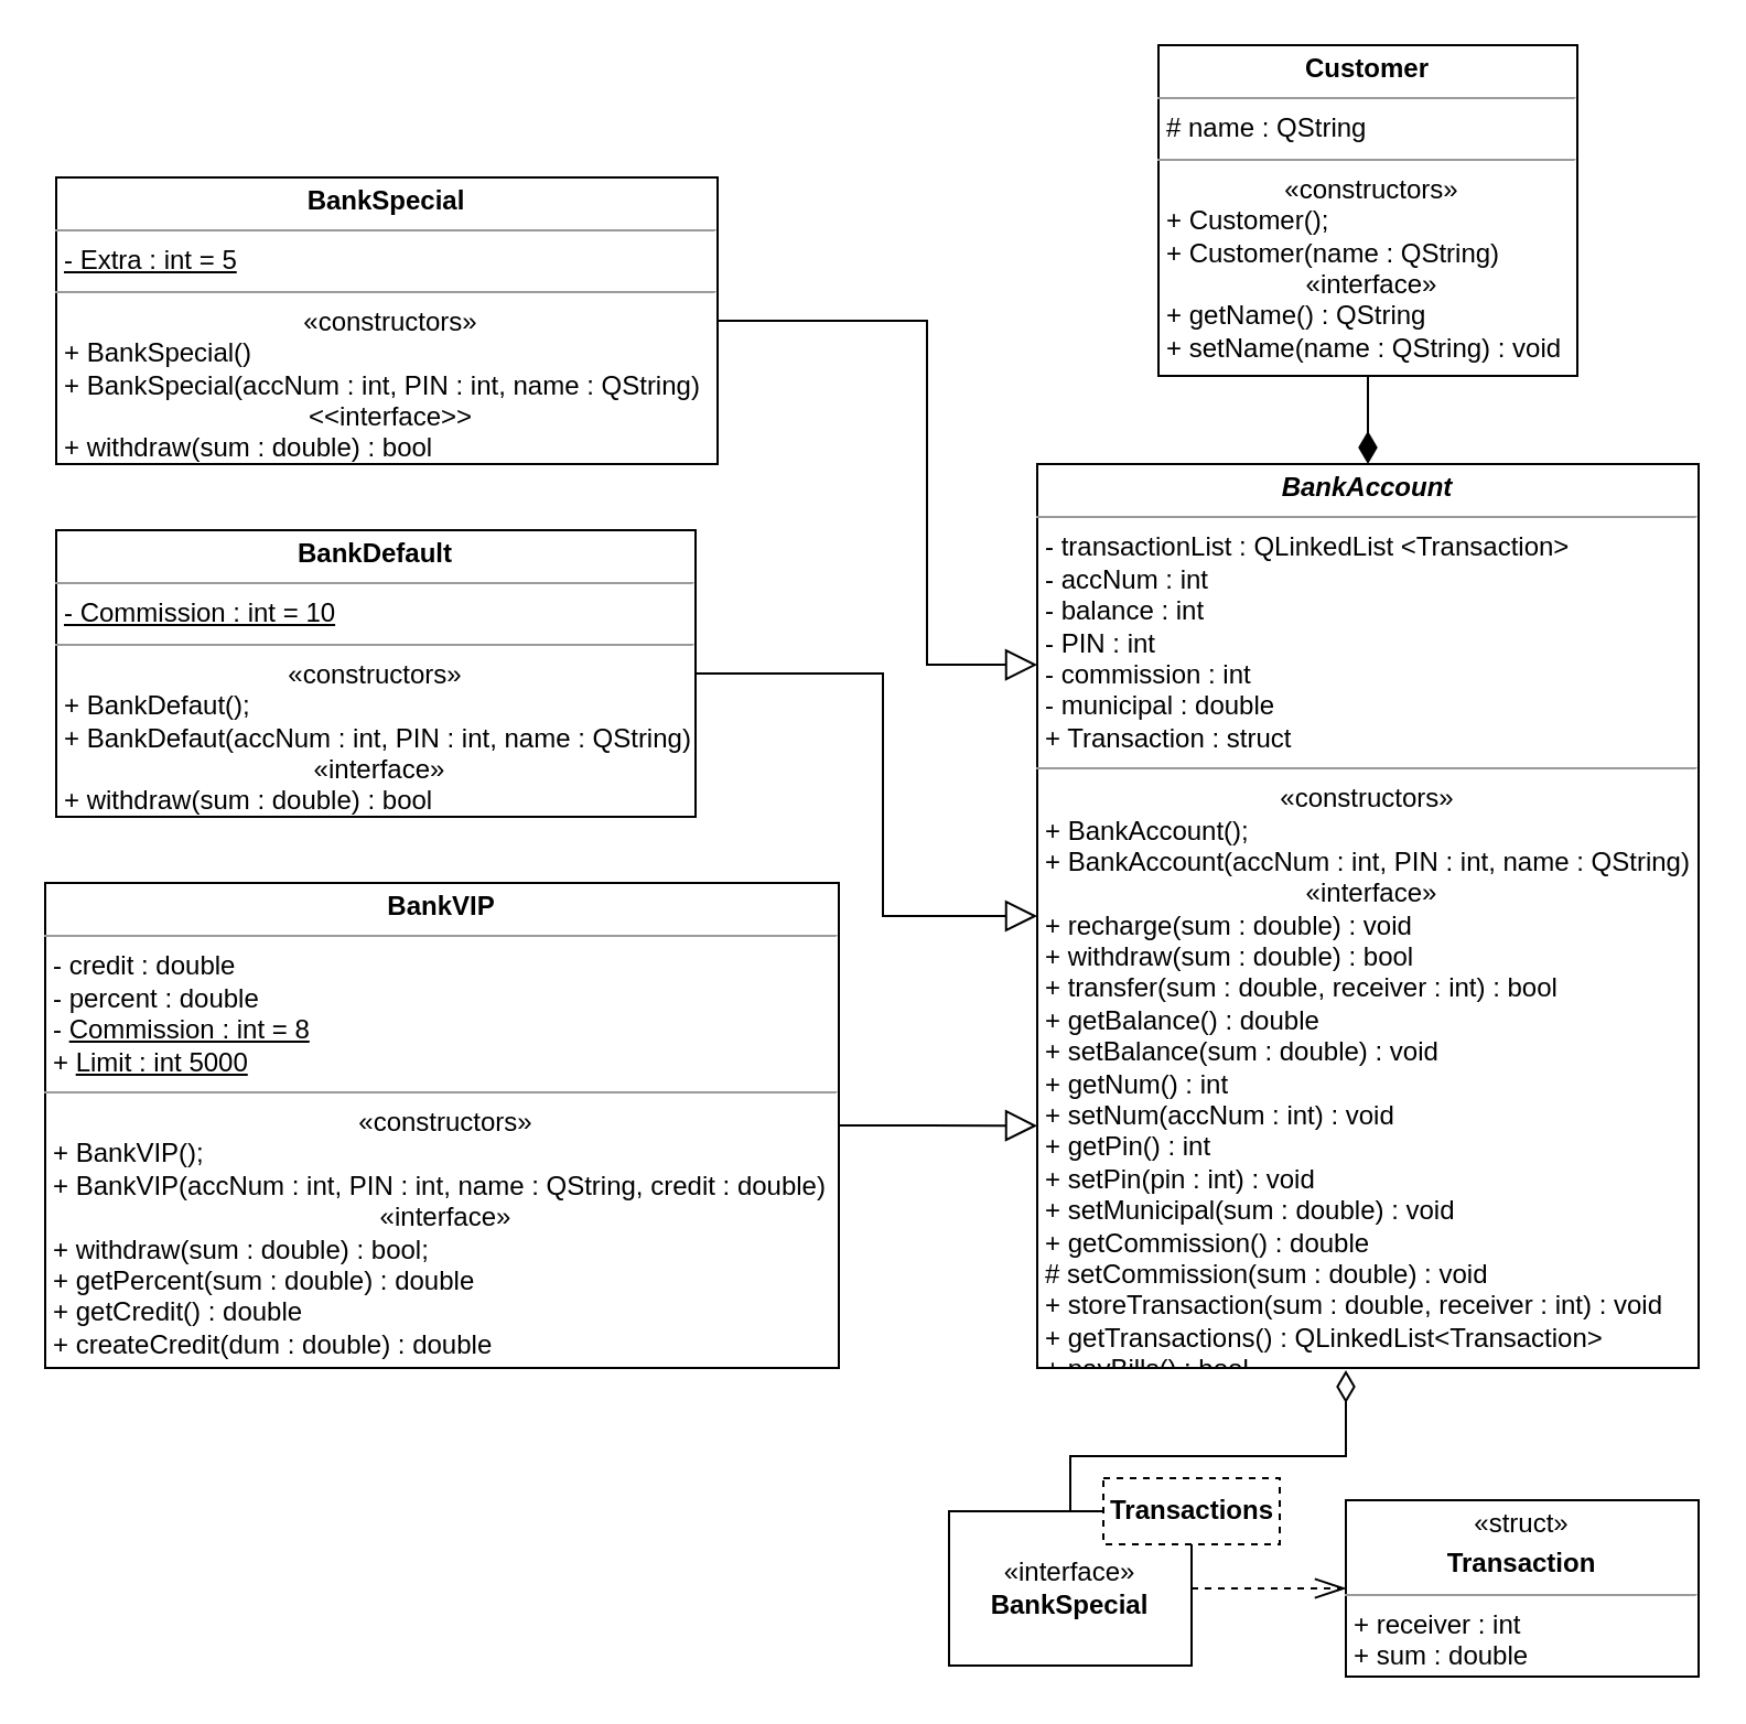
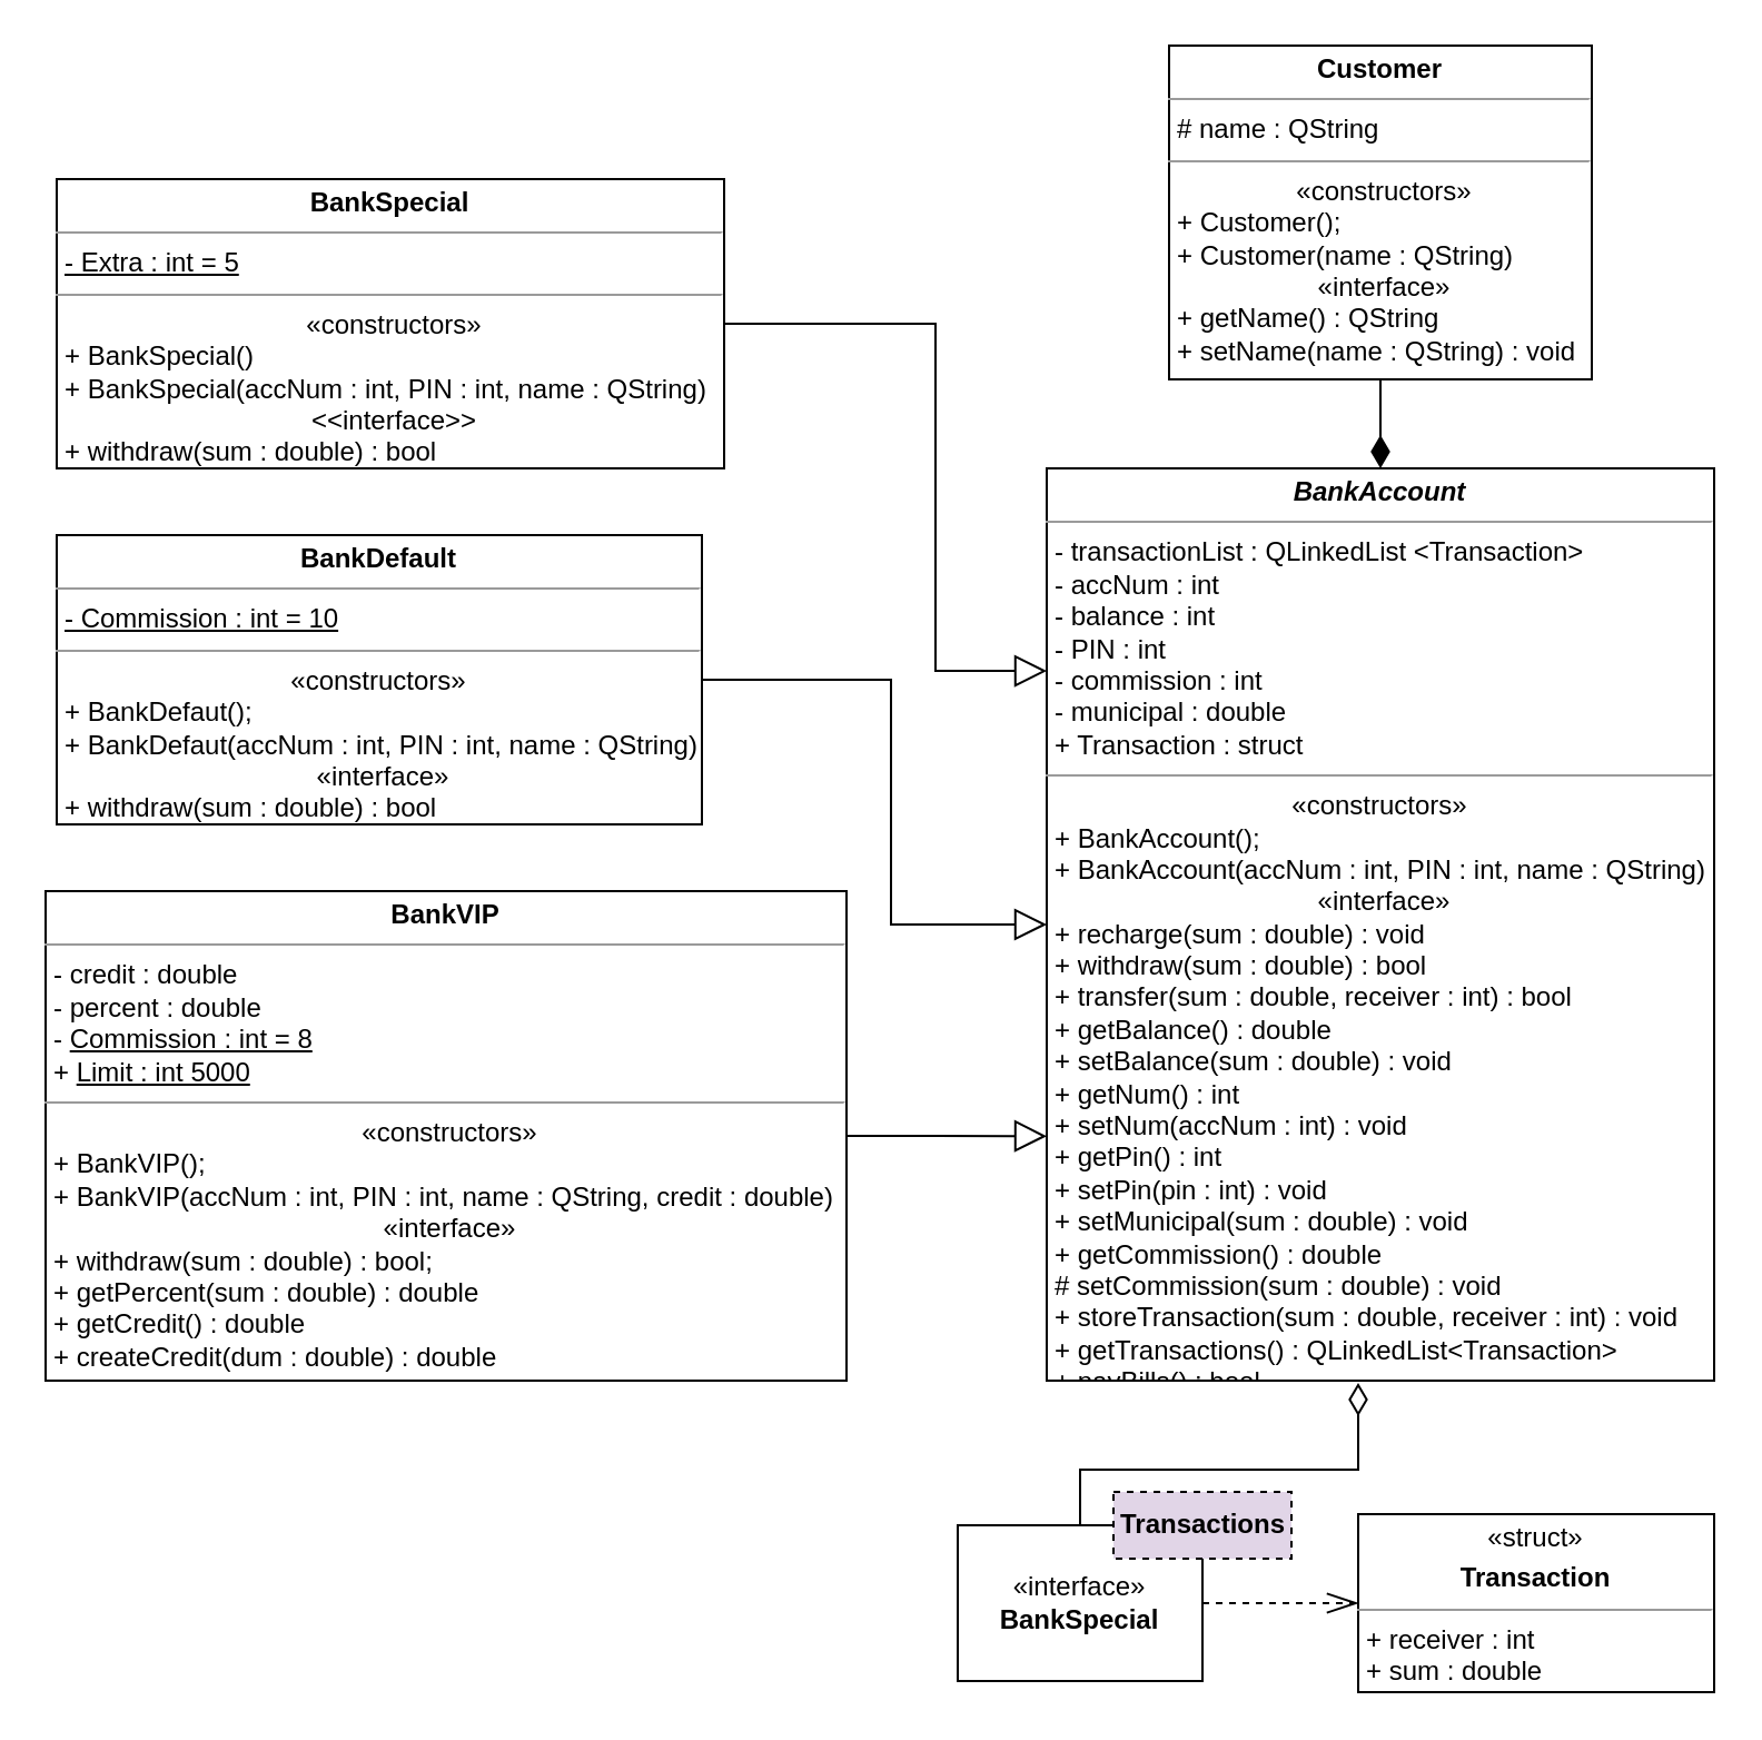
  <mxCell id="0" />
  <mxCell id="1" parent="0" />
  <mxCell id="2" style="edgeStyle=orthogonalEdgeStyle;rounded=0;orthogonalLoop=1;jettySize=auto;html=1;entryX=0;entryY=0.222;entryDx=0;entryDy=0;entryPerimeter=0;endArrow=block;endFill=0;endSize=12;startSize=12;exitX=1;exitY=0.5;exitDx=0;exitDy=0;" edge="1" parent="1" source="3" target="9"><mxGeometry relative="1" as="geometry"><Array as="points"><mxPoint x="420" y="145" /><mxPoint x="420" y="301" /></Array></mxGeometry></mxCell>
  <mxCell id="3" value="&lt;p style=&quot;margin: 0px ; margin-top: 4px ; text-align: center&quot;&gt;&lt;span style=&quot;font-weight: 700 ; white-space: normal&quot;&gt;BankSpecial&lt;/span&gt;&lt;br&gt;&lt;/p&gt;&lt;hr size=&quot;1&quot;&gt;&lt;p style=&quot;margin: 0px ; margin-left: 4px&quot;&gt;&lt;u&gt;- Extra : int = 5&lt;/u&gt;&lt;/p&gt;&lt;hr size=&quot;1&quot;&gt;&lt;p style=&quot;text-align: center ; margin: 0px 0px 0px 4px&quot;&gt;&lt;span&gt;«&lt;/span&gt;&lt;span&gt;constructors&lt;/span&gt;&lt;span&gt;»&lt;/span&gt;&lt;br&gt;&lt;/p&gt;&lt;p style=&quot;margin: 0px ; margin-left: 4px&quot;&gt;+ BankSpecial()&lt;/p&gt;&lt;p style=&quot;margin: 0px ; margin-left: 4px&quot;&gt;&lt;span&gt;+ BankSpecial(accNum : int, PIN : int, name : QString)&lt;/span&gt;&lt;/p&gt;&lt;p style=&quot;text-align: center ; margin: 0px 0px 0px 4px&quot;&gt;&amp;lt;&amp;lt;interface&amp;gt;&amp;gt;&lt;/p&gt;&lt;p style=&quot;margin: 0px 0px 0px 4px&quot;&gt;+ withdraw(sum : double) : bool&lt;/p&gt;&lt;p style=&quot;margin: 0px ; margin-left: 4px&quot;&gt;&lt;br&gt;&lt;/p&gt;" style="verticalAlign=top;align=left;overflow=fill;fontSize=12;fontFamily=Helvetica;html=1;whiteSpace=wrap;" vertex="1" parent="1"><mxGeometry x="25" y="80" width="300" height="130" as="geometry" /></mxCell>
  <mxCell id="4" style="edgeStyle=orthogonalEdgeStyle;rounded=0;orthogonalLoop=1;jettySize=auto;html=1;exitX=1;exitY=0.5;exitDx=0;exitDy=0;entryX=0;entryY=0.732;entryDx=0;entryDy=0;startSize=12;endArrow=block;endFill=0;endSize=12;entryPerimeter=0;" edge="1" parent="1" source="5" target="9"><mxGeometry relative="1" as="geometry"><Array as="points" /></mxGeometry></mxCell>
  <mxCell id="5" value="&lt;p style=&quot;margin: 0px ; margin-top: 4px ; text-align: center&quot;&gt;&lt;span style=&quot;font-weight: 700 ; white-space: normal&quot;&gt;BankVIP&lt;/span&gt;&lt;br&gt;&lt;/p&gt;&lt;hr size=&quot;1&quot;&gt;&lt;p style=&quot;margin: 0px ; margin-left: 4px&quot;&gt;- credit : double&lt;/p&gt;&lt;p style=&quot;margin: 0px ; margin-left: 4px&quot;&gt;- percent : double&lt;/p&gt;&lt;p style=&quot;margin: 0px ; margin-left: 4px&quot;&gt;&lt;span&gt;-&amp;nbsp;&lt;/span&gt;&lt;u&gt;Commission : int = 8&lt;/u&gt;&lt;/p&gt;&lt;p style=&quot;margin: 0px ; margin-left: 4px&quot;&gt;&lt;span&gt;+&amp;nbsp;&lt;/span&gt;&lt;u&gt;Limit : int 5000&lt;/u&gt;&lt;/p&gt;&lt;hr size=&quot;1&quot;&gt;&lt;p style=&quot;text-align: center ; margin: 0px 0px 0px 4px&quot;&gt;&lt;span&gt;«&lt;/span&gt;&lt;span&gt;constructors&lt;/span&gt;&lt;span&gt;»&lt;/span&gt;&lt;br&gt;&lt;/p&gt;&lt;p style=&quot;margin: 0px ; margin-left: 4px&quot;&gt;+ BankVIP();&lt;br&gt;&lt;/p&gt;&lt;p style=&quot;margin: 0px ; margin-left: 4px&quot;&gt;+ BankVIP(accNum : int, PIN : int, name : QString, credit : double)&lt;/p&gt;&lt;p style=&quot;text-align: center ; margin: 0px 0px 0px 4px&quot;&gt;&lt;span&gt;«&lt;/span&gt;&lt;span&gt;interface&lt;/span&gt;&lt;span&gt;»&lt;/span&gt;&lt;br&gt;&lt;/p&gt;&lt;p style=&quot;margin: 0px 0px 0px 4px&quot;&gt;+ withdraw(sum : double) : bool;&lt;/p&gt;&lt;p style=&quot;margin: 0px 0px 0px 4px&quot;&gt;+ getPercent(sum : double) : double&lt;/p&gt;&lt;p style=&quot;margin: 0px 0px 0px 4px&quot;&gt;+ getCredit() : double&lt;/p&gt;&lt;p style=&quot;margin: 0px 0px 0px 4px&quot;&gt;+ createCredit(dum : double) : double&lt;/p&gt;&lt;p style=&quot;margin: 0px 0px 0px 4px&quot;&gt;&lt;br&gt;&lt;/p&gt;&lt;p style=&quot;margin: 0px ; margin-left: 4px&quot;&gt;&lt;br&gt;&lt;/p&gt;" style="verticalAlign=top;align=left;overflow=fill;fontSize=12;fontFamily=Helvetica;html=1;whiteSpace=wrap;" vertex="1" parent="1"><mxGeometry x="20" y="400" width="360" height="220" as="geometry" /></mxCell>
  <mxCell id="6" style="edgeStyle=orthogonalEdgeStyle;rounded=0;orthogonalLoop=1;jettySize=auto;html=1;startSize=12;endArrow=block;endFill=0;endSize=12;entryX=0;entryY=0.5;entryDx=0;entryDy=0;" edge="1" parent="1" source="7" target="9"><mxGeometry relative="1" as="geometry"><mxPoint x="440" y="400" as="targetPoint" /><Array as="points"><mxPoint x="400" y="305" /><mxPoint x="400" y="415" /></Array></mxGeometry></mxCell>
  <mxCell id="7" value="&lt;p style=&quot;margin: 0px ; margin-top: 4px ; text-align: center&quot;&gt;&lt;span style=&quot;font-weight: 700 ; white-space: normal&quot;&gt;BankDefault&lt;/span&gt;&lt;br&gt;&lt;/p&gt;&lt;hr size=&quot;1&quot;&gt;&lt;p style=&quot;margin: 0px ; margin-left: 4px&quot;&gt;&lt;u&gt;- Commission&amp;nbsp;: int = 10&lt;/u&gt;&lt;/p&gt;&lt;hr size=&quot;1&quot;&gt;&lt;span&gt;&lt;div style=&quot;text-align: center&quot;&gt;&lt;span&gt;«&lt;/span&gt;&lt;span&gt;constructors&lt;/span&gt;&lt;span&gt;»&lt;/span&gt;&lt;/div&gt;&lt;/span&gt;&lt;p style=&quot;margin: 0px ; margin-left: 4px&quot;&gt;+ BankDefaut();&lt;br&gt;&lt;/p&gt;&lt;p style=&quot;margin: 0px ; margin-left: 4px&quot;&gt;+ BankDefaut(accNum : int, PIN : int, name : QString)&lt;/p&gt;&lt;p style=&quot;text-align: center ; margin: 0px 0px 0px 4px&quot;&gt;&lt;span&gt;«&lt;/span&gt;&lt;span&gt;interface&lt;/span&gt;&lt;span&gt;»&lt;/span&gt;&lt;br&gt;&lt;/p&gt;&lt;p style=&quot;margin: 0px 0px 0px 4px&quot;&gt;+ withdraw(sum : double) : bool&lt;/p&gt;&lt;p style=&quot;margin: 0px ; margin-left: 4px&quot;&gt;&lt;br&gt;&lt;/p&gt;" style="verticalAlign=top;align=left;overflow=fill;fontSize=12;fontFamily=Helvetica;html=1;whiteSpace=wrap;" vertex="1" parent="1"><mxGeometry x="25" y="240" width="290" height="130" as="geometry" /></mxCell>
  <mxCell id="8" style="edgeStyle=orthogonalEdgeStyle;rounded=0;orthogonalLoop=1;jettySize=auto;html=1;startSize=12;endArrow=diamondThin;endFill=1;endSize=12;entryX=0.5;entryY=0;entryDx=0;entryDy=0;exitX=0.5;exitY=1;exitDx=0;exitDy=0;fillColor=none;" edge="1" parent="1" source="15" target="9"><mxGeometry relative="1" as="geometry"><mxPoint x="640" y="200" as="sourcePoint" /><mxPoint x="480" y="180" as="targetPoint" /><Array as="points" /></mxGeometry></mxCell>
  <mxCell id="9" value="&lt;p style=&quot;margin: 0px ; margin-top: 4px ; text-align: center&quot;&gt;&lt;span style=&quot;font-weight: 700 ; white-space: normal&quot;&gt;&lt;i&gt;BankAccount&lt;/i&gt;&lt;/span&gt;&lt;br&gt;&lt;/p&gt;&lt;hr size=&quot;1&quot;&gt;&lt;p style=&quot;margin: 0px ; margin-left: 4px&quot;&gt;- transactionList : QLinkedList &amp;lt;Transaction&amp;gt;&lt;/p&gt;&lt;p style=&quot;margin: 0px ; margin-left: 4px&quot;&gt;- accNum : int&lt;/p&gt;&lt;p style=&quot;margin: 0px ; margin-left: 4px&quot;&gt;- balance : int&lt;/p&gt;&lt;p style=&quot;margin: 0px ; margin-left: 4px&quot;&gt;- PIN : int&lt;/p&gt;&lt;p style=&quot;margin: 0px ; margin-left: 4px&quot;&gt;- commission : int&lt;/p&gt;&lt;p style=&quot;margin: 0px ; margin-left: 4px&quot;&gt;- municipal : double&lt;/p&gt;&lt;p style=&quot;margin: 0px ; margin-left: 4px&quot;&gt;+ Transaction : struct&lt;/p&gt;&lt;hr size=&quot;1&quot;&gt;&lt;span&gt;&lt;div style=&quot;text-align: center&quot;&gt;&lt;span&gt;«&lt;/span&gt;&lt;span&gt;constructors&lt;/span&gt;&lt;span&gt;»&lt;/span&gt;&lt;/div&gt;&lt;/span&gt;&lt;p style=&quot;margin: 0px ; margin-left: 4px&quot;&gt;+ BankAccount();&lt;br&gt;&lt;/p&gt;&lt;p style=&quot;margin: 0px ; margin-left: 4px&quot;&gt;+ BankAccount(accNum : int, PIN : int, name : QString)&lt;/p&gt;&lt;p style=&quot;text-align: center ; margin: 0px 0px 0px 4px&quot;&gt;&lt;span&gt;«&lt;/span&gt;&lt;span&gt;interface&lt;/span&gt;&lt;span&gt;»&lt;/span&gt;&lt;br&gt;&lt;/p&gt;&lt;p style=&quot;margin: 0px 0px 0px 4px&quot;&gt;+ recharge(sum : double) : void&lt;/p&gt;&lt;p style=&quot;margin: 0px 0px 0px 4px&quot;&gt;+ withdraw(sum : double) : bool&lt;/p&gt;&lt;p style=&quot;margin: 0px 0px 0px 4px&quot;&gt;+ transfer(sum : double, receiver : int) : bool&lt;/p&gt;&lt;p style=&quot;margin: 0px 0px 0px 4px&quot;&gt;+ getBalance() : double&lt;/p&gt;&lt;p style=&quot;margin: 0px 0px 0px 4px&quot;&gt;+ setBalance(sum : double) : void&lt;/p&gt;&lt;p style=&quot;margin: 0px 0px 0px 4px&quot;&gt;+ getNum() : int&lt;/p&gt;&lt;p style=&quot;margin: 0px 0px 0px 4px&quot;&gt;+ setNum(accNum : int) : void&lt;/p&gt;&lt;p style=&quot;margin: 0px 0px 0px 4px&quot;&gt;+ getPin() : int&lt;/p&gt;&lt;p style=&quot;margin: 0px 0px 0px 4px&quot;&gt;+ setPin(pin : int) : void&lt;/p&gt;&lt;p style=&quot;margin: 0px 0px 0px 4px&quot;&gt;+ setMunicipal(sum : double) : void&lt;/p&gt;&lt;p style=&quot;margin: 0px 0px 0px 4px&quot;&gt;+ getCommission() : double&lt;/p&gt;&lt;p style=&quot;margin: 0px 0px 0px 4px&quot;&gt;# setCommission(sum : double) : void&lt;/p&gt;&lt;p style=&quot;margin: 0px 0px 0px 4px&quot;&gt;+ storeTransaction(sum : double, receiver : int) : void&lt;/p&gt;&lt;p style=&quot;margin: 0px 0px 0px 4px&quot;&gt;+ getTransactions() : QLinkedList&amp;lt;Transaction&amp;gt;&lt;/p&gt;&lt;p style=&quot;margin: 0px 0px 0px 4px&quot;&gt;+ payBills() : bool&lt;/p&gt;&lt;p style=&quot;margin: 0px 0px 0px 4px&quot;&gt;&lt;br&gt;&lt;/p&gt;&lt;p style=&quot;margin: 0px 0px 0px 4px&quot;&gt;&lt;br&gt;&lt;/p&gt;&lt;p style=&quot;margin: 0px 0px 0px 4px&quot;&gt;&lt;br&gt;&lt;/p&gt;&lt;p style=&quot;margin: 0px 0px 0px 4px&quot;&gt;&lt;br&gt;&lt;/p&gt;&lt;p style=&quot;margin: 0px 0px 0px 4px&quot;&gt;&lt;br&gt;&lt;/p&gt;&lt;p style=&quot;margin: 0px ; margin-left: 4px&quot;&gt;&lt;br&gt;&lt;/p&gt;" style="verticalAlign=top;align=left;overflow=fill;fontSize=12;fontFamily=Helvetica;html=1;whiteSpace=wrap;" vertex="1" parent="1"><mxGeometry x="470" y="210" width="300" height="410" as="geometry" /></mxCell>
  <mxCell id="10" value="&lt;p style=&quot;margin: 0px ; margin-top: 4px ; text-align: center&quot;&gt;&lt;span style=&quot;white-space: normal&quot;&gt;«&lt;/span&gt;&lt;span style=&quot;white-space: normal&quot;&gt;struct&lt;/span&gt;&lt;span style=&quot;white-space: normal&quot;&gt;»&lt;/span&gt;&lt;br&gt;&lt;/p&gt;&lt;p style=&quot;margin: 0px ; margin-top: 4px ; text-align: center&quot;&gt;&lt;b&gt;Transaction&lt;/b&gt;&lt;/p&gt;&lt;hr size=&quot;1&quot;&gt;&lt;p style=&quot;margin: 0px ; margin-left: 4px&quot;&gt;+ receiver : int&lt;/p&gt;&lt;p style=&quot;margin: 0px ; margin-left: 4px&quot;&gt;+ sum : double&lt;/p&gt;&lt;p style=&quot;margin: 0px ; margin-left: 4px&quot;&gt;&lt;br&gt;&lt;/p&gt;" style="verticalAlign=top;align=left;overflow=fill;fontSize=12;fontFamily=Helvetica;html=1;" vertex="1" parent="1"><mxGeometry x="610" y="680" width="160" height="80" as="geometry" /></mxCell>
  <mxCell id="11" style="edgeStyle=orthogonalEdgeStyle;rounded=0;orthogonalLoop=1;jettySize=auto;html=1;entryX=0;entryY=0.5;entryDx=0;entryDy=0;startSize=12;endArrow=openThin;endFill=0;endSize=12;dashed=1;" edge="1" parent="1" source="13" target="10"><mxGeometry relative="1" as="geometry" /></mxCell>
  <mxCell id="12" style="edgeStyle=orthogonalEdgeStyle;rounded=0;orthogonalLoop=1;jettySize=auto;html=1;exitX=0.5;exitY=0;exitDx=0;exitDy=0;startSize=12;endArrow=diamondThin;endFill=0;endSize=12;" edge="1" parent="1" source="13"><mxGeometry relative="1" as="geometry"><mxPoint x="610" y="621" as="targetPoint" /><Array as="points"><mxPoint x="485" y="660" /><mxPoint x="610" y="660" /><mxPoint x="610" y="621" /></Array></mxGeometry></mxCell>
  <mxCell id="13" value="«interface»&lt;br&gt;&lt;b&gt;BankSpecial&lt;/b&gt;" style="dropTarget=0;fontStyle=0;whiteSpace=wrap;html=1;" vertex="1" parent="1"><mxGeometry x="430" y="685" width="110" height="70" as="geometry" /></mxCell>
- <mxCell id="14" value="&lt;b&gt;Transactions&lt;/b&gt;" style="html=1;dashed=1;" vertex="1" parent="1"><mxGeometry x="500" y="670" width="80" height="30" as="geometry" /></mxCell>
+ <mxCell id="14" value="&lt;b&gt;Transactions&lt;/b&gt;" style="html=1;dashed=1;fillColor=#e1d5e7;" vertex="1" parent="1"><mxGeometry x="500" y="670" width="80" height="30" as="geometry" /></mxCell>
  <mxCell id="15" value="&lt;p style=&quot;margin: 0px ; margin-top: 4px ; text-align: center&quot;&gt;&lt;b&gt;Customer&lt;/b&gt;&lt;/p&gt;&lt;hr size=&quot;1&quot;&gt;&lt;p style=&quot;margin: 0px ; margin-left: 4px&quot;&gt;# name : QString&lt;/p&gt;&lt;hr size=&quot;1&quot;&gt;&lt;p style=&quot;text-align: center ; margin: 0px 0px 0px 4px&quot;&gt;&lt;span style=&quot;white-space: normal&quot;&gt;«&lt;/span&gt;&lt;span style=&quot;white-space: normal&quot;&gt;constructors&lt;/span&gt;&lt;span style=&quot;white-space: normal&quot;&gt;»&lt;/span&gt;&lt;br&gt;&lt;/p&gt;&lt;p style=&quot;margin: 0px 0px 0px 4px&quot;&gt;&lt;span style=&quot;white-space: normal&quot;&gt;+ Customer();&lt;/span&gt;&lt;/p&gt;&lt;p style=&quot;margin: 0px 0px 0px 4px&quot;&gt;&lt;span style=&quot;white-space: normal&quot;&gt;+ Customer(name : QString)&lt;/span&gt;&lt;/p&gt;&lt;p style=&quot;text-align: center ; margin: 0px 0px 0px 4px&quot;&gt;&lt;span style=&quot;white-space: normal&quot;&gt;«&lt;/span&gt;&lt;span style=&quot;white-space: normal&quot;&gt;interface&lt;/span&gt;&lt;span style=&quot;white-space: normal&quot;&gt;»&lt;/span&gt;&lt;span style=&quot;white-space: normal&quot;&gt;&lt;br&gt;&lt;/span&gt;&lt;/p&gt;&lt;p style=&quot;margin: 0px 0px 0px 4px&quot;&gt;&lt;span style=&quot;white-space: normal&quot;&gt;+ getName() : QString&lt;/span&gt;&lt;/p&gt;&lt;p style=&quot;margin: 0px 0px 0px 4px&quot;&gt;&lt;span style=&quot;white-space: normal&quot;&gt;+ setName(name : QString) : void&lt;/span&gt;&lt;/p&gt;&lt;p style=&quot;margin: 0px 0px 0px 4px&quot;&gt;&lt;span style=&quot;white-space: normal&quot;&gt;&lt;br&gt;&lt;/span&gt;&lt;/p&gt;" style="verticalAlign=top;align=left;overflow=fill;fontSize=12;fontFamily=Helvetica;html=1;" vertex="1" parent="1"><mxGeometry x="525" y="20" width="190" height="150" as="geometry" /></mxCell>
